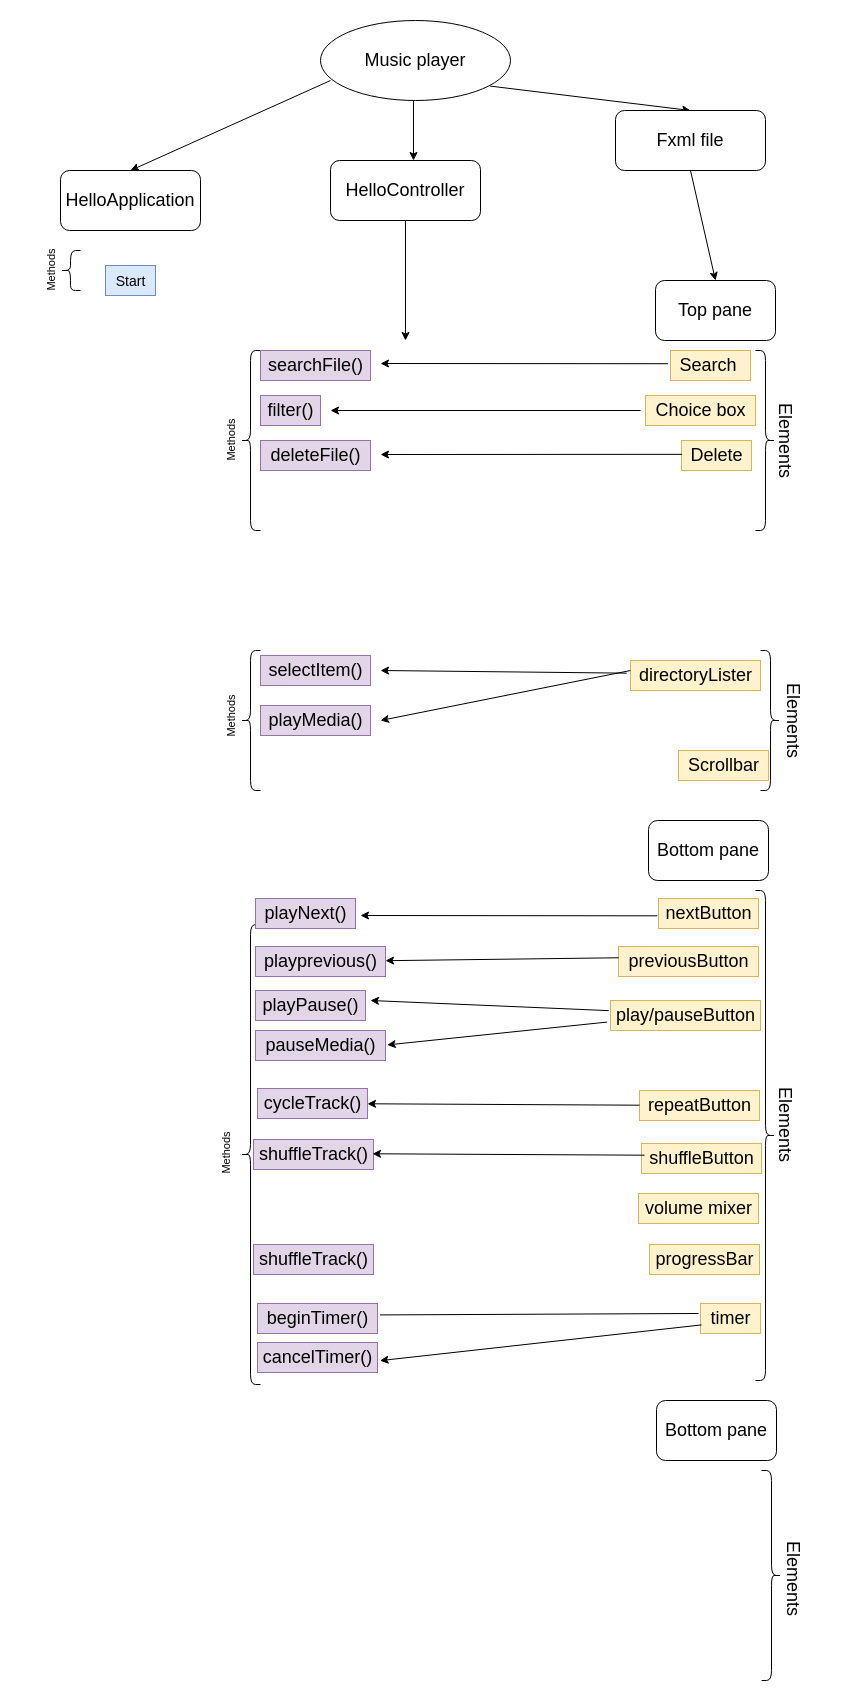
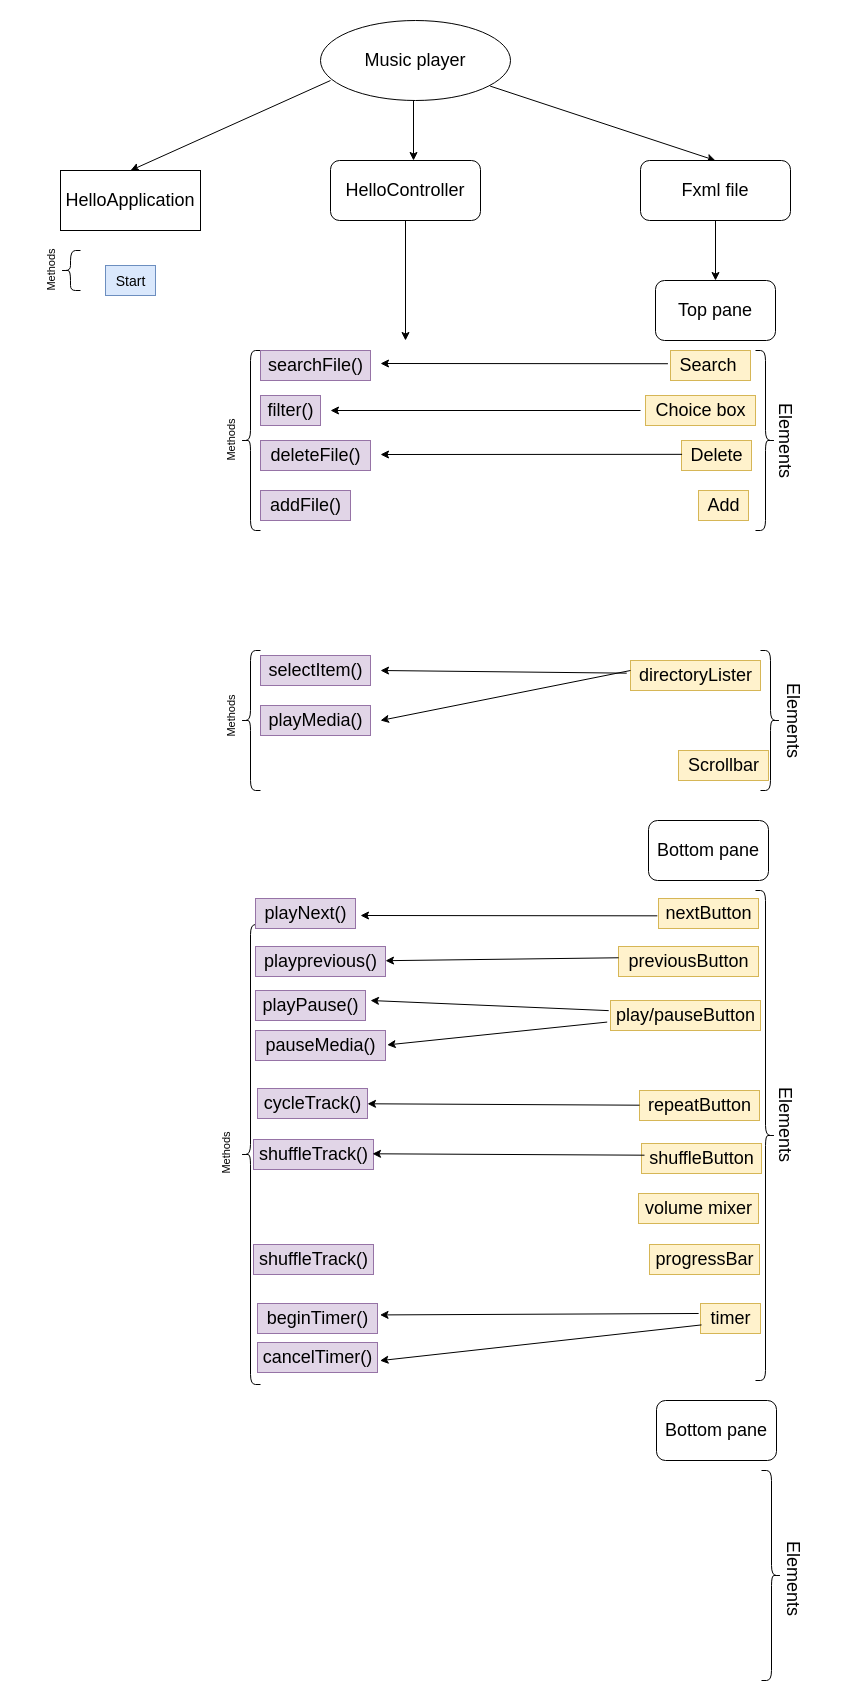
  <mxCell id="0" />
  <mxCell id="1" parent="0" />
  <mxCell id="2" value="&lt;font style=&quot;font-size: 18px;&quot;&gt;Music player&lt;/font&gt;" style="ellipse;whiteSpace=wrap;html=1;" vertex="1" parent="1"><mxGeometry x="320" y="20" width="190" height="80" as="geometry" /></mxCell>
  <mxCell id="3" value="" style="endArrow=classic;html=1;rounded=0;fontSize=18;entryX=0.5;entryY=0;entryDx=0;entryDy=0;" edge="1" parent="1" target="6"><mxGeometry width="50" height="50" relative="1" as="geometry"><mxPoint x="330" y="80" as="sourcePoint" /><mxPoint x="140" y="160" as="targetPoint" /></mxGeometry></mxCell>
  <mxCell id="4" value="" style="endArrow=classic;html=1;rounded=0;fontSize=18;exitX=0.5;exitY=1;exitDx=0;exitDy=0;" edge="1" parent="1"><mxGeometry width="50" height="50" relative="1" as="geometry"><mxPoint x="413" y="100" as="sourcePoint" /><mxPoint x="413" y="160" as="targetPoint" /></mxGeometry></mxCell>
  <mxCell id="5" value="" style="endArrow=classic;html=1;rounded=0;fontSize=18;exitX=0.893;exitY=0.82;exitDx=0;exitDy=0;exitPerimeter=0;entryX=0.5;entryY=0;entryDx=0;entryDy=0;" edge="1" parent="1" source="2" target="8"><mxGeometry width="50" height="50" relative="1" as="geometry"><mxPoint x="450" y="270" as="sourcePoint" /><mxPoint x="680" y="160" as="targetPoint" /></mxGeometry></mxCell>
- <mxCell id="6" value="HelloApplication" style="rounded=1;whiteSpace=wrap;html=1;fontSize=18;" vertex="1" parent="1"><mxGeometry x="60" y="170" width="140" height="60" as="geometry" /></mxCell>
+ <mxCell id="6" value="HelloApplication" style="whiteSpace=wrap;html=1;fontSize=18;rounded=0;" vertex="1" parent="1"><mxGeometry x="60" y="170" width="140" height="60" as="geometry" /></mxCell>
  <mxCell id="7" value="HelloController" style="rounded=1;whiteSpace=wrap;html=1;fontSize=18;" vertex="1" parent="1"><mxGeometry x="330" y="160" width="150" height="60" as="geometry" /></mxCell>
- <mxCell id="8" value="Fxml file" style="rounded=1;whiteSpace=wrap;html=1;fontSize=18;" vertex="1" parent="1"><mxGeometry x="615" y="110" width="150" height="60" as="geometry" /></mxCell>
+ <mxCell id="8" value="Fxml file" style="rounded=1;whiteSpace=wrap;html=1;fontSize=18;" vertex="1" parent="1"><mxGeometry x="640" y="160" width="150" height="60" as="geometry" /></mxCell>
  <mxCell id="9" value="" style="endArrow=classic;html=1;rounded=0;fontSize=18;exitX=0.5;exitY=1;exitDx=0;exitDy=0;" edge="1" parent="1" source="7"><mxGeometry width="50" height="50" relative="1" as="geometry"><mxPoint x="450" y="270" as="sourcePoint" /><mxPoint x="405" y="340" as="targetPoint" /></mxGeometry></mxCell>
  <mxCell id="10" value="" style="endArrow=classic;html=1;rounded=0;fontSize=18;exitX=0.5;exitY=1;exitDx=0;exitDy=0;" edge="1" parent="1" source="8"><mxGeometry width="50" height="50" relative="1" as="geometry"><mxPoint x="450" y="270" as="sourcePoint" /><mxPoint x="715" y="280" as="targetPoint" /></mxGeometry></mxCell>
  <mxCell id="11" value="" style="shape=curlyBracket;whiteSpace=wrap;html=1;rounded=1;fontSize=18;" vertex="1" parent="1"><mxGeometry x="60" y="250" width="20" height="40" as="geometry" /></mxCell>
  <mxCell id="12" value="&lt;font style=&quot;font-size: 14px;&quot;&gt;Start&lt;/font&gt;" style="text;html=1;align=center;verticalAlign=middle;resizable=0;points=[];autosize=1;strokeColor=#6c8ebf;fillColor=#dae8fc;fontSize=18;" vertex="1" parent="1"><mxGeometry x="105" y="265" width="50" height="30" as="geometry" /></mxCell>
  <mxCell id="13" value="&lt;font style=&quot;font-size: 11px;&quot;&gt;&lt;font&gt;Meth&lt;/font&gt;ods&lt;/font&gt;" style="text;html=1;align=center;verticalAlign=middle;resizable=0;points=[];autosize=1;strokeColor=none;fillColor=none;fontSize=14;rotation=270;" vertex="1" parent="1"><mxGeometry y="260" width="60" height="20" as="geometry" x="20" /></mxCell>
  <mxCell id="14" value="&lt;font style=&quot;font-size: 18px;&quot;&gt;Top pane&lt;/font&gt;" style="rounded=1;whiteSpace=wrap;html=1;fontSize=11;" vertex="1" parent="1"><mxGeometry x="655" y="280" width="120" height="60" as="geometry" /></mxCell>
  <mxCell id="15" value="" style="shape=curlyBracket;whiteSpace=wrap;html=1;rounded=1;flipH=1;fontSize=18;" vertex="1" parent="1"><mxGeometry x="755" y="350" width="20" height="180" as="geometry" /></mxCell>
  <mxCell id="16" value="Elements" style="text;html=1;align=center;verticalAlign=middle;resizable=0;points=[];autosize=1;strokeColor=none;fillColor=none;fontSize=18;rotation=90;" vertex="1" parent="1"><mxGeometry x="740" y="425" width="90" height="30" as="geometry" /></mxCell>
  <mxCell id="17" value="Search&amp;nbsp;" style="text;html=1;align=center;verticalAlign=middle;resizable=0;points=[];autosize=1;strokeColor=#d6b656;fillColor=#fff2cc;fontSize=18;" vertex="1" parent="1"><mxGeometry x="670" y="350" width="80" height="30" as="geometry" /></mxCell>
  <mxCell id="18" value="Choice box" style="text;html=1;align=center;verticalAlign=middle;resizable=0;points=[];autosize=1;strokeColor=#d6b656;fillColor=#fff2cc;fontSize=18;" vertex="1" parent="1"><mxGeometry x="645" y="395" width="110" height="30" as="geometry" /></mxCell>
  <mxCell id="19" value="Delete" style="text;html=1;align=center;verticalAlign=middle;resizable=0;points=[];autosize=1;strokeColor=#d6b656;fillColor=#fff2cc;fontSize=18;" vertex="1" parent="1"><mxGeometry x="681" y="440" width="70" height="30" as="geometry" /></mxCell>
+ <mxCell id="20" value="Add" style="text;html=1;align=center;verticalAlign=middle;resizable=0;points=[];autosize=1;strokeColor=#d6b656;fillColor=#fff2cc;fontSize=18;" vertex="1" parent="1"><mxGeometry x="698" y="490" width="50" height="30" as="geometry" /></mxCell>
  <mxCell id="21" value="" style="endArrow=classic;html=1;rounded=0;fontSize=18;exitX=-0.032;exitY=0.441;exitDx=0;exitDy=0;exitPerimeter=0;" edge="1" parent="1" source="17"><mxGeometry width="50" height="50" relative="1" as="geometry"><mxPoint x="520" y="450" as="sourcePoint" /><mxPoint x="380" y="363" as="targetPoint" /></mxGeometry></mxCell>
  <mxCell id="22" value="" style="endArrow=classic;html=1;rounded=0;fontSize=18;" edge="1" parent="1"><mxGeometry width="50" height="50" relative="1" as="geometry"><mxPoint x="640" y="410" as="sourcePoint" /><mxPoint x="330" y="410" as="targetPoint" /></mxGeometry></mxCell>
  <mxCell id="23" value="" style="endArrow=classic;html=1;rounded=0;fontSize=18;exitX=0.008;exitY=0.461;exitDx=0;exitDy=0;exitPerimeter=0;" edge="1" parent="1" source="19"><mxGeometry width="50" height="50" relative="1" as="geometry"><mxPoint x="520" y="450" as="sourcePoint" /><mxPoint x="380" y="454" as="targetPoint" /></mxGeometry></mxCell>
  <mxCell id="24" value="" style="shape=curlyBracket;whiteSpace=wrap;html=1;rounded=1;fontSize=18;" vertex="1" parent="1"><mxGeometry x="240" y="350" width="20" height="180" as="geometry" /></mxCell>
  <mxCell id="25" value="&lt;font style=&quot;font-size: 11px;&quot;&gt;&lt;font&gt;Meth&lt;/font&gt;ods&lt;/font&gt;" style="text;html=1;align=center;verticalAlign=middle;resizable=0;points=[];autosize=1;strokeColor=none;fillColor=none;fontSize=14;rotation=270;" vertex="1" parent="1"><mxGeometry x="200" y="430" width="60" height="20" as="geometry" /></mxCell>
  <mxCell id="26" value="deleteFile()" style="text;html=1;align=center;verticalAlign=middle;resizable=0;points=[];autosize=1;strokeColor=#9673a6;fillColor=#e1d5e7;fontSize=18;" vertex="1" parent="1"><mxGeometry x="260" y="440" width="110" height="30" as="geometry" /></mxCell>
+ <mxCell id="27" value="addFile()" style="text;html=1;align=center;verticalAlign=middle;resizable=0;points=[];autosize=1;strokeColor=#9673a6;fillColor=#e1d5e7;fontSize=18;" vertex="1" parent="1"><mxGeometry x="260" y="490" width="90" height="30" as="geometry" /></mxCell>
  <mxCell id="28" value="searchFile()" style="text;html=1;align=center;verticalAlign=middle;resizable=0;points=[];autosize=1;strokeColor=#9673a6;fillColor=#e1d5e7;fontSize=18;" vertex="1" parent="1"><mxGeometry x="260" y="350" width="110" height="30" as="geometry" /></mxCell>
  <mxCell id="29" value="filter()" style="text;html=1;align=center;verticalAlign=middle;resizable=0;points=[];autosize=1;strokeColor=#9673a6;fillColor=#e1d5e7;fontSize=18;" vertex="1" parent="1"><mxGeometry x="260" y="395" width="60" height="30" as="geometry" /></mxCell>
  <mxCell id="30" value="" style="shape=curlyBracket;whiteSpace=wrap;html=1;rounded=1;flipH=1;fontSize=18;" vertex="1" parent="1"><mxGeometry x="760" y="650" width="20" height="140" as="geometry" /></mxCell>
  <mxCell id="31" value="Elements" style="text;html=1;align=center;verticalAlign=middle;resizable=0;points=[];autosize=1;strokeColor=none;fillColor=none;fontSize=18;rotation=90;" vertex="1" parent="1"><mxGeometry x="748" y="705" width="90" height="30" as="geometry" /></mxCell>
  <mxCell id="32" value="directoryLister" style="text;html=1;align=center;verticalAlign=middle;resizable=0;points=[];autosize=1;strokeColor=#d6b656;fillColor=#fff2cc;fontSize=18;" vertex="1" parent="1"><mxGeometry x="630" y="660" width="130" height="30" as="geometry" /></mxCell>
  <mxCell id="33" value="Scrollbar" style="text;html=1;align=center;verticalAlign=middle;resizable=0;points=[];autosize=1;strokeColor=#d6b656;fillColor=#fff2cc;fontSize=18;" vertex="1" parent="1"><mxGeometry x="678" y="750" width="90" height="30" as="geometry" /></mxCell>
  <mxCell id="34" value="" style="shape=curlyBracket;whiteSpace=wrap;html=1;rounded=1;fontSize=18;" vertex="1" parent="1"><mxGeometry x="240" y="650" width="20" height="140" as="geometry" /></mxCell>
  <mxCell id="35" value="&lt;font style=&quot;font-size: 11px;&quot;&gt;&lt;font&gt;Meth&lt;/font&gt;ods&lt;/font&gt;" style="text;html=1;align=center;verticalAlign=middle;resizable=0;points=[];autosize=1;strokeColor=none;fillColor=none;fontSize=14;rotation=270;" vertex="1" parent="1"><mxGeometry x="200" y="706" width="60" height="20" as="geometry" /></mxCell>
  <mxCell id="36" value="" style="endArrow=classic;html=1;rounded=0;fontSize=18;exitX=-0.029;exitY=0.422;exitDx=0;exitDy=0;exitPerimeter=0;" edge="1" parent="1"><mxGeometry width="50" height="50" relative="1" as="geometry"><mxPoint x="626.23" y="672.66" as="sourcePoint" /><mxPoint x="380" y="670" as="targetPoint" /></mxGeometry></mxCell>
  <mxCell id="37" value="selectItem()" style="text;html=1;align=center;verticalAlign=middle;resizable=0;points=[];autosize=1;strokeColor=#9673a6;fillColor=#e1d5e7;fontSize=18;" vertex="1" parent="1"><mxGeometry x="260" y="655" width="110" height="30" as="geometry" /></mxCell>
  <mxCell id="38" value="" style="endArrow=classic;html=1;rounded=0;fontSize=18;" edge="1" parent="1"><mxGeometry width="50" height="50" relative="1" as="geometry"><mxPoint x="630" y="670" as="sourcePoint" /><mxPoint x="380" y="720" as="targetPoint" /></mxGeometry></mxCell>
  <mxCell id="39" value="playMedia()" style="text;html=1;align=center;verticalAlign=middle;resizable=0;points=[];autosize=1;strokeColor=#9673a6;fillColor=#e1d5e7;fontSize=18;" vertex="1" parent="1"><mxGeometry x="260" y="705" width="110" height="30" as="geometry" /></mxCell>
  <mxCell id="40" value="Bottom pane" style="rounded=1;whiteSpace=wrap;html=1;fontSize=18;" vertex="1" parent="1"><mxGeometry x="648" y="820" width="120" height="60" as="geometry" /></mxCell>
  <mxCell id="41" value="" style="shape=curlyBracket;whiteSpace=wrap;html=1;rounded=1;flipH=1;fontSize=18;" vertex="1" parent="1"><mxGeometry x="755" y="890" width="20" height="490" as="geometry" /></mxCell>
  <mxCell id="42" value="Elements" style="text;html=1;align=center;verticalAlign=middle;resizable=0;points=[];autosize=1;strokeColor=none;fillColor=none;fontSize=18;rotation=90;" vertex="1" parent="1"><mxGeometry x="740" y="1109" width="90" height="30" as="geometry" /></mxCell>
  <mxCell id="43" value="nextButton" style="text;html=1;align=center;verticalAlign=middle;resizable=0;points=[];autosize=1;strokeColor=#d6b656;fillColor=#fff2cc;fontSize=18;" vertex="1" parent="1"><mxGeometry x="658" y="898" width="100" height="30" as="geometry" /></mxCell>
  <mxCell id="44" value="previousButton" style="text;html=1;align=center;verticalAlign=middle;resizable=0;points=[];autosize=1;strokeColor=#d6b656;fillColor=#fff2cc;fontSize=18;" vertex="1" parent="1"><mxGeometry x="618" y="946" width="140" height="30" as="geometry" /></mxCell>
  <mxCell id="45" value="play/pauseButton" style="text;html=1;align=center;verticalAlign=middle;resizable=0;points=[];autosize=1;strokeColor=#d6b656;fillColor=#fff2cc;fontSize=18;" vertex="1" parent="1"><mxGeometry x="610" y="1000" width="150" height="30" as="geometry" /></mxCell>
  <mxCell id="46" value="shuffleButton" style="text;html=1;align=center;verticalAlign=middle;resizable=0;points=[];autosize=1;strokeColor=#d6b656;fillColor=#fff2cc;fontSize=18;" vertex="1" parent="1"><mxGeometry x="641" y="1143" width="120" height="30" as="geometry" /></mxCell>
  <mxCell id="47" value="repeatButton" style="text;html=1;align=center;verticalAlign=middle;resizable=0;points=[];autosize=1;strokeColor=#d6b656;fillColor=#fff2cc;fontSize=18;" vertex="1" parent="1"><mxGeometry x="639" y="1090" width="120" height="30" as="geometry" /></mxCell>
  <mxCell id="48" value="" style="shape=curlyBracket;whiteSpace=wrap;html=1;rounded=1;fontSize=18;" vertex="1" parent="1"><mxGeometry x="240" y="924" width="20" height="460" as="geometry" /></mxCell>
  <mxCell id="49" value="&lt;font style=&quot;font-size: 11px;&quot;&gt;&lt;font&gt;Meth&lt;/font&gt;ods&lt;/font&gt;" style="text;html=1;align=center;verticalAlign=middle;resizable=0;points=[];autosize=1;strokeColor=none;fillColor=none;fontSize=14;rotation=270;" vertex="1" parent="1"><mxGeometry x="195" y="1143" width="60" height="20" as="geometry" /></mxCell>
  <mxCell id="50" value="" style="endArrow=classic;html=1;rounded=0;fontSize=18;exitX=-0.012;exitY=0.578;exitDx=0;exitDy=0;exitPerimeter=0;" edge="1" parent="1" source="43"><mxGeometry width="50" height="50" relative="1" as="geometry"><mxPoint x="360" y="920" as="sourcePoint" /><mxPoint x="360" y="915" as="targetPoint" /></mxGeometry></mxCell>
  <mxCell id="51" value="volume mixer" style="text;html=1;align=center;verticalAlign=middle;resizable=0;points=[];autosize=1;strokeColor=#d6b656;fillColor=#fff2cc;fontSize=18;" vertex="1" parent="1"><mxGeometry x="638" y="1193" width="120" height="30" as="geometry" /></mxCell>
  <mxCell id="52" value="timer" style="text;html=1;align=center;verticalAlign=middle;resizable=0;points=[];autosize=1;strokeColor=#d6b656;fillColor=#fff2cc;fontSize=18;" vertex="1" parent="1"><mxGeometry x="700" y="1303" width="60" height="30" as="geometry" /></mxCell>
  <mxCell id="53" value="progressBar" style="text;html=1;align=center;verticalAlign=middle;resizable=0;points=[];autosize=1;strokeColor=#d6b656;fillColor=#fff2cc;fontSize=18;" vertex="1" parent="1"><mxGeometry x="649" y="1244" width="110" height="30" as="geometry" /></mxCell>
  <mxCell id="54" value="playNext()" style="text;html=1;align=center;verticalAlign=middle;resizable=0;points=[];autosize=1;strokeColor=#9673a6;fillColor=#e1d5e7;fontSize=18;" vertex="1" parent="1"><mxGeometry x="255" y="898" width="100" height="30" as="geometry" /></mxCell>
  <mxCell id="55" value="" style="endArrow=classic;html=1;rounded=0;fontSize=18;exitX=0.001;exitY=0.376;exitDx=0;exitDy=0;exitPerimeter=0;" edge="1" parent="1" source="44" target="56"><mxGeometry width="50" height="50" relative="1" as="geometry"><mxPoint x="608" y="960.63" as="sourcePoint" /><mxPoint x="400" y="960" as="targetPoint" /></mxGeometry></mxCell>
  <mxCell id="56" value="playprevious()" style="text;html=1;align=center;verticalAlign=middle;resizable=0;points=[];autosize=1;strokeColor=#9673a6;fillColor=#e1d5e7;fontSize=18;" vertex="1" parent="1"><mxGeometry x="255" y="946" width="130" height="30" as="geometry" /></mxCell>
  <mxCell id="57" value="playPause()" style="text;html=1;align=center;verticalAlign=middle;resizable=0;points=[];autosize=1;strokeColor=#9673a6;fillColor=#e1d5e7;fontSize=18;" vertex="1" parent="1"><mxGeometry x="255" y="990" width="110" height="30" as="geometry" /></mxCell>
  <mxCell id="58" value="pauseMedia()" style="text;html=1;align=center;verticalAlign=middle;resizable=0;points=[];autosize=1;strokeColor=#9673a6;fillColor=#e1d5e7;fontSize=18;" vertex="1" parent="1"><mxGeometry x="255" y="1030" width="130" height="30" as="geometry" /></mxCell>
  <mxCell id="59" value="" style="endArrow=classic;html=1;rounded=0;fontSize=18;exitX=-0.012;exitY=0.338;exitDx=0;exitDy=0;exitPerimeter=0;" edge="1" parent="1" source="45"><mxGeometry width="50" height="50" relative="1" as="geometry"><mxPoint x="330" y="1040" as="sourcePoint" /><mxPoint x="370" y="1000" as="targetPoint" /></mxGeometry></mxCell>
  <mxCell id="60" value="" style="endArrow=classic;html=1;rounded=0;fontSize=18;exitX=-0.022;exitY=0.719;exitDx=0;exitDy=0;exitPerimeter=0;entryX=1.013;entryY=0.481;entryDx=0;entryDy=0;entryPerimeter=0;" edge="1" parent="1" source="45" target="58"><mxGeometry width="50" height="50" relative="1" as="geometry"><mxPoint x="330" y="1040" as="sourcePoint" /><mxPoint x="380" y="990" as="targetPoint" /></mxGeometry></mxCell>
  <mxCell id="61" value="cycleTrack()" style="text;html=1;align=center;verticalAlign=middle;resizable=0;points=[];autosize=1;strokeColor=#9673a6;fillColor=#e1d5e7;fontSize=18;" vertex="1" parent="1"><mxGeometry x="257" y="1088" width="110" height="30" as="geometry" /></mxCell>
  <mxCell id="62" value="" style="endArrow=classic;html=1;rounded=0;fontSize=18;" edge="1" parent="1" source="47" target="61"><mxGeometry width="50" height="50" relative="1" as="geometry"><mxPoint x="610" y="1103" as="sourcePoint" /><mxPoint x="380" y="1130" as="targetPoint" /></mxGeometry></mxCell>
  <mxCell id="63" value="shuffleTrack()" style="text;html=1;align=center;verticalAlign=middle;resizable=0;points=[];autosize=1;strokeColor=#9673a6;fillColor=#e1d5e7;fontSize=18;" vertex="1" parent="1"><mxGeometry x="253" y="1139" width="120" height="30" as="geometry" /></mxCell>
  <mxCell id="64" value="" style="endArrow=classic;html=1;rounded=0;fontSize=18;" edge="1" parent="1"><mxGeometry width="50" height="50" relative="1" as="geometry"><mxPoint x="644" y="1154.69" as="sourcePoint" /><mxPoint x="372" y="1153.284" as="targetPoint" /></mxGeometry></mxCell>
  <mxCell id="65" value="shuffleTrack()" style="text;html=1;align=center;verticalAlign=middle;resizable=0;points=[];autosize=1;strokeColor=#9673a6;fillColor=#e1d5e7;fontSize=18;" vertex="1" parent="1"><mxGeometry x="253" y="1244" width="120" height="30" as="geometry" /></mxCell>
  <mxCell id="66" value="Bottom pane" style="rounded=1;whiteSpace=wrap;html=1;fontSize=18;" vertex="1" parent="1"><mxGeometry x="656" y="1400" width="120" height="60" as="geometry" /></mxCell>
  <mxCell id="67" value="" style="shape=curlyBracket;whiteSpace=wrap;html=1;rounded=1;flipH=1;fontSize=18;" vertex="1" parent="1"><mxGeometry x="761" y="1470" width="20" height="210" as="geometry" /></mxCell>
  <mxCell id="68" value="Elements" style="text;html=1;align=center;verticalAlign=middle;resizable=0;points=[];autosize=1;strokeColor=none;fillColor=none;fontSize=18;rotation=90;" vertex="1" parent="1"><mxGeometry x="748" y="1563" width="90" height="30" as="geometry" /></mxCell>
  <mxCell id="69" value="beginTimer()" style="text;html=1;align=center;verticalAlign=middle;resizable=0;points=[];autosize=1;strokeColor=#9673a6;fillColor=#e1d5e7;fontSize=18;" vertex="1" parent="1"><mxGeometry x="257" y="1303" width="120" height="30" as="geometry" /></mxCell>
  <mxCell id="70" value="cancelTimer()" style="text;html=1;align=center;verticalAlign=middle;resizable=0;points=[];autosize=1;strokeColor=#9673a6;fillColor=#e1d5e7;fontSize=18;" vertex="1" parent="1"><mxGeometry x="257" y="1342" width="120" height="30" as="geometry" /></mxCell>
- <mxCell id="71" value="" style="endArrow=none;html=1;rounded=0;fontSize=18;exitX=-0.031;exitY=0.333;exitDx=0;exitDy=0;exitPerimeter=0;entryX=1.021;entryY=0.381;entryDx=0;entryDy=0;entryPerimeter=0;" edge="1" parent="1" source="52" target="69"><mxGeometry width="50" height="50" relative="1" as="geometry"><mxPoint x="320" y="1210" as="sourcePoint" /><mxPoint x="370" y="1160" as="targetPoint" /></mxGeometry></mxCell>
+ <mxCell id="71" value="" style="endArrow=classic;html=1;rounded=0;fontSize=18;exitX=-0.031;exitY=0.333;exitDx=0;exitDy=0;exitPerimeter=0;entryX=1.021;entryY=0.381;entryDx=0;entryDy=0;entryPerimeter=0;" edge="1" parent="1" source="52" target="69"><mxGeometry width="50" height="50" relative="1" as="geometry"><mxPoint x="320" y="1210" as="sourcePoint" /><mxPoint x="370" y="1160" as="targetPoint" /></mxGeometry></mxCell>
  <mxCell id="72" value="" style="endArrow=classic;html=1;rounded=0;fontSize=18;exitX=0.017;exitY=0.714;exitDx=0;exitDy=0;exitPerimeter=0;entryX=1.021;entryY=0.605;entryDx=0;entryDy=0;entryPerimeter=0;" edge="1" parent="1" source="52" target="70"><mxGeometry width="50" height="50" relative="1" as="geometry"><mxPoint x="320" y="1210" as="sourcePoint" /><mxPoint x="370" y="1160" as="targetPoint" /></mxGeometry></mxCell>
